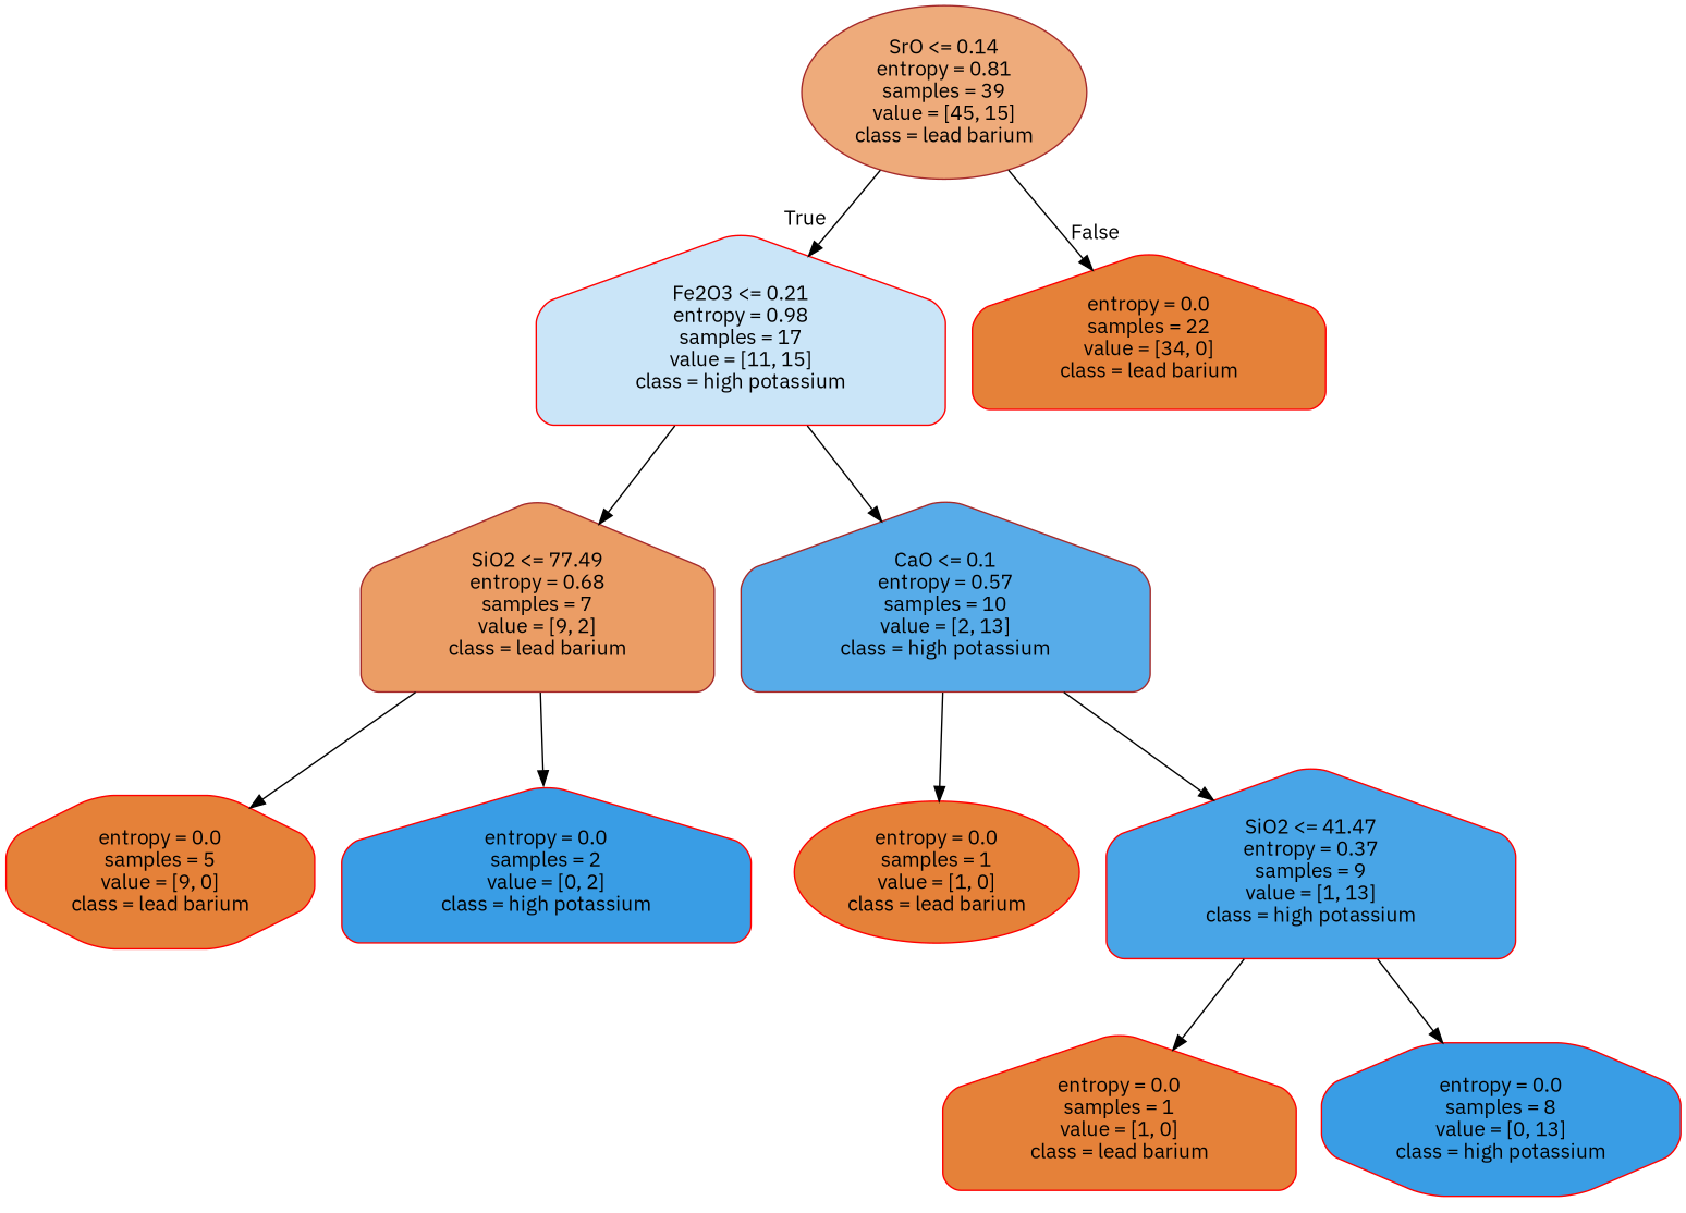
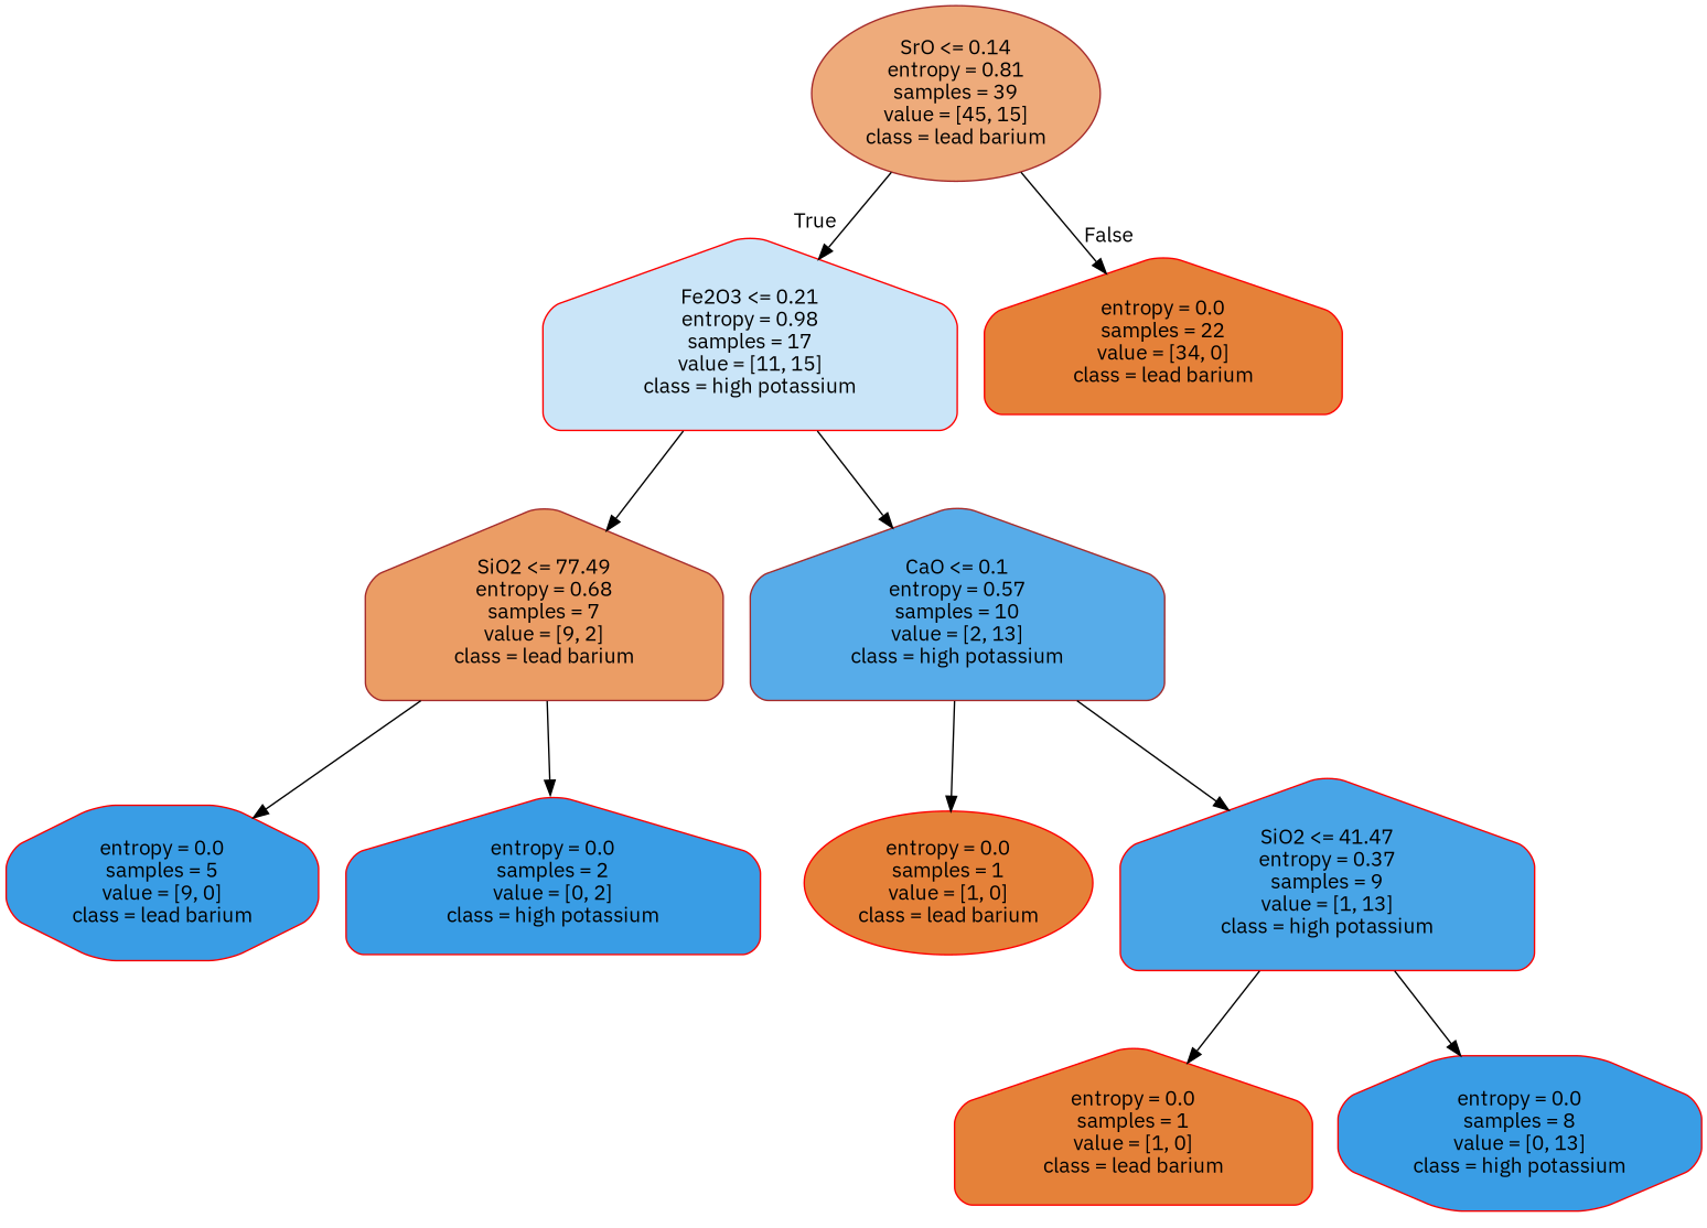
  digraph {
    fontname="IBM Plex Sans"
    node [color=red fillcolor="#e58139" fontname="IBM Plex Sans" shape=house style="filled, rounded"]
    edge [fontname="IBM Plex Sans"]
    n1 [color=brown fillcolor="#eeab7b" label="SrO <= 0.14\nentropy = 0.81\nsamples = 39\nvalue = [45, 15]\nclass = lead barium" shape=ellipse]
    n2 [fillcolor="#cae5f8" label="Fe2O3 <= 0.21\nentropy = 0.98\nsamples = 17\nvalue = [11, 15]\nclass = high potassium"]
    n3 [label="entropy = 0.0\nsamples = 22\nvalue = [34, 0]\nclass = lead barium"]
    n4 [color=brown fillcolor="#eb9d65" label="SiO2 <= 77.49\nentropy = 0.68\nsamples = 7\nvalue = [9, 2]\nclass = lead barium"]
    n5 [color=brown fillcolor="#57ace9" label="CaO <= 0.1\nentropy = 0.57\nsamples = 10\nvalue = [2, 13]\nclass = high potassium"]
-   n6 [label="entropy = 0.0\nsamples = 5\nvalue = [9, 0]\nclass = lead barium" shape=octagon]
+   n6 [fillcolor="#399de5" label="entropy = 0.0\nsamples = 5\nvalue = [9, 0]\nclass = lead barium" shape=octagon]
    n7 [fillcolor="#399de5" label="entropy = 0.0\nsamples = 2\nvalue = [0, 2]\nclass = high potassium"]
    n8 [label="entropy = 0.0\nsamples = 1\nvalue = [1, 0]\nclass = lead barium" shape=ellipse]
    n9 [fillcolor="#48a5e7" label="SiO2 <= 41.47\nentropy = 0.37\nsamples = 9\nvalue = [1, 13]\nclass = high potassium"]
    n10 [label="entropy = 0.0\nsamples = 1\nvalue = [1, 0]\nclass = lead barium"]
    n11 [fillcolor="#399de5" label="entropy = 0.0\nsamples = 8\nvalue = [0, 13]\nclass = high potassium" shape=octagon]
    n1 -> n2 [headlabel=True labelangle=45 labeldistance=2.5]
    n1 -> n3 [headlabel=False labelangle=-45 labeldistance=2.5]
    n2 -> n4
    n2 -> n5
    n4 -> n6
    n4 -> n7
    n5 -> n8
    n5 -> n9
    n9 -> n10
    n9 -> n11
  }
